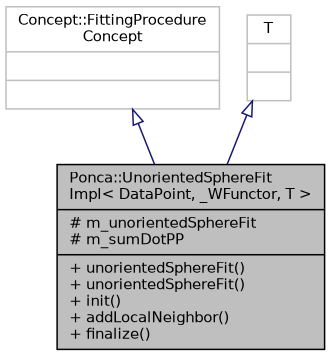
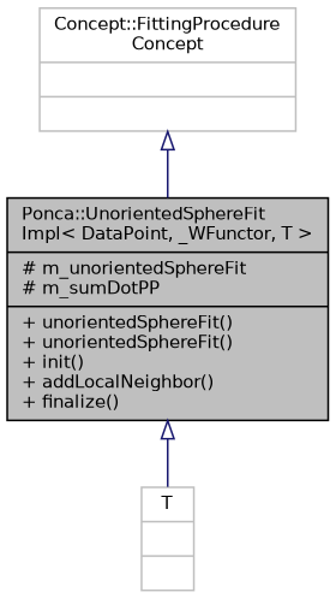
  digraph {
    node [color=grey75 fontname=Helvetica fontsize=10 shape=record]
    edge [arrowtail=onormal color=midnightblue dir=back fontname=Helvetica fontsize=10 labelfontname=Helvetica labelfontsize=10 style=solid]
    n1 [color=black fillcolor=grey75 fontcolor=black height=0.2 label="{Ponca::UnorientedSphereFit\lImpl\< DataPoint, _WFunctor, T \>\n|# m_unorientedSphereFit\l# m_sumDotPP\l|+ unorientedSphereFit()\l+ unorientedSphereFit()\l+ init()\l+ addLocalNeighbor()\l+ finalize()\l}" style=filled width=0.4]
    n2 [height=0.2 label="{Concept::FittingProcedure\lConcept\n||}" width=0.4]
    n3 [height=0.2 label="{T\n||}" width=0.4]
    n2 -> n1
-   n3 -> n1
+   n1 -> n3
  }
